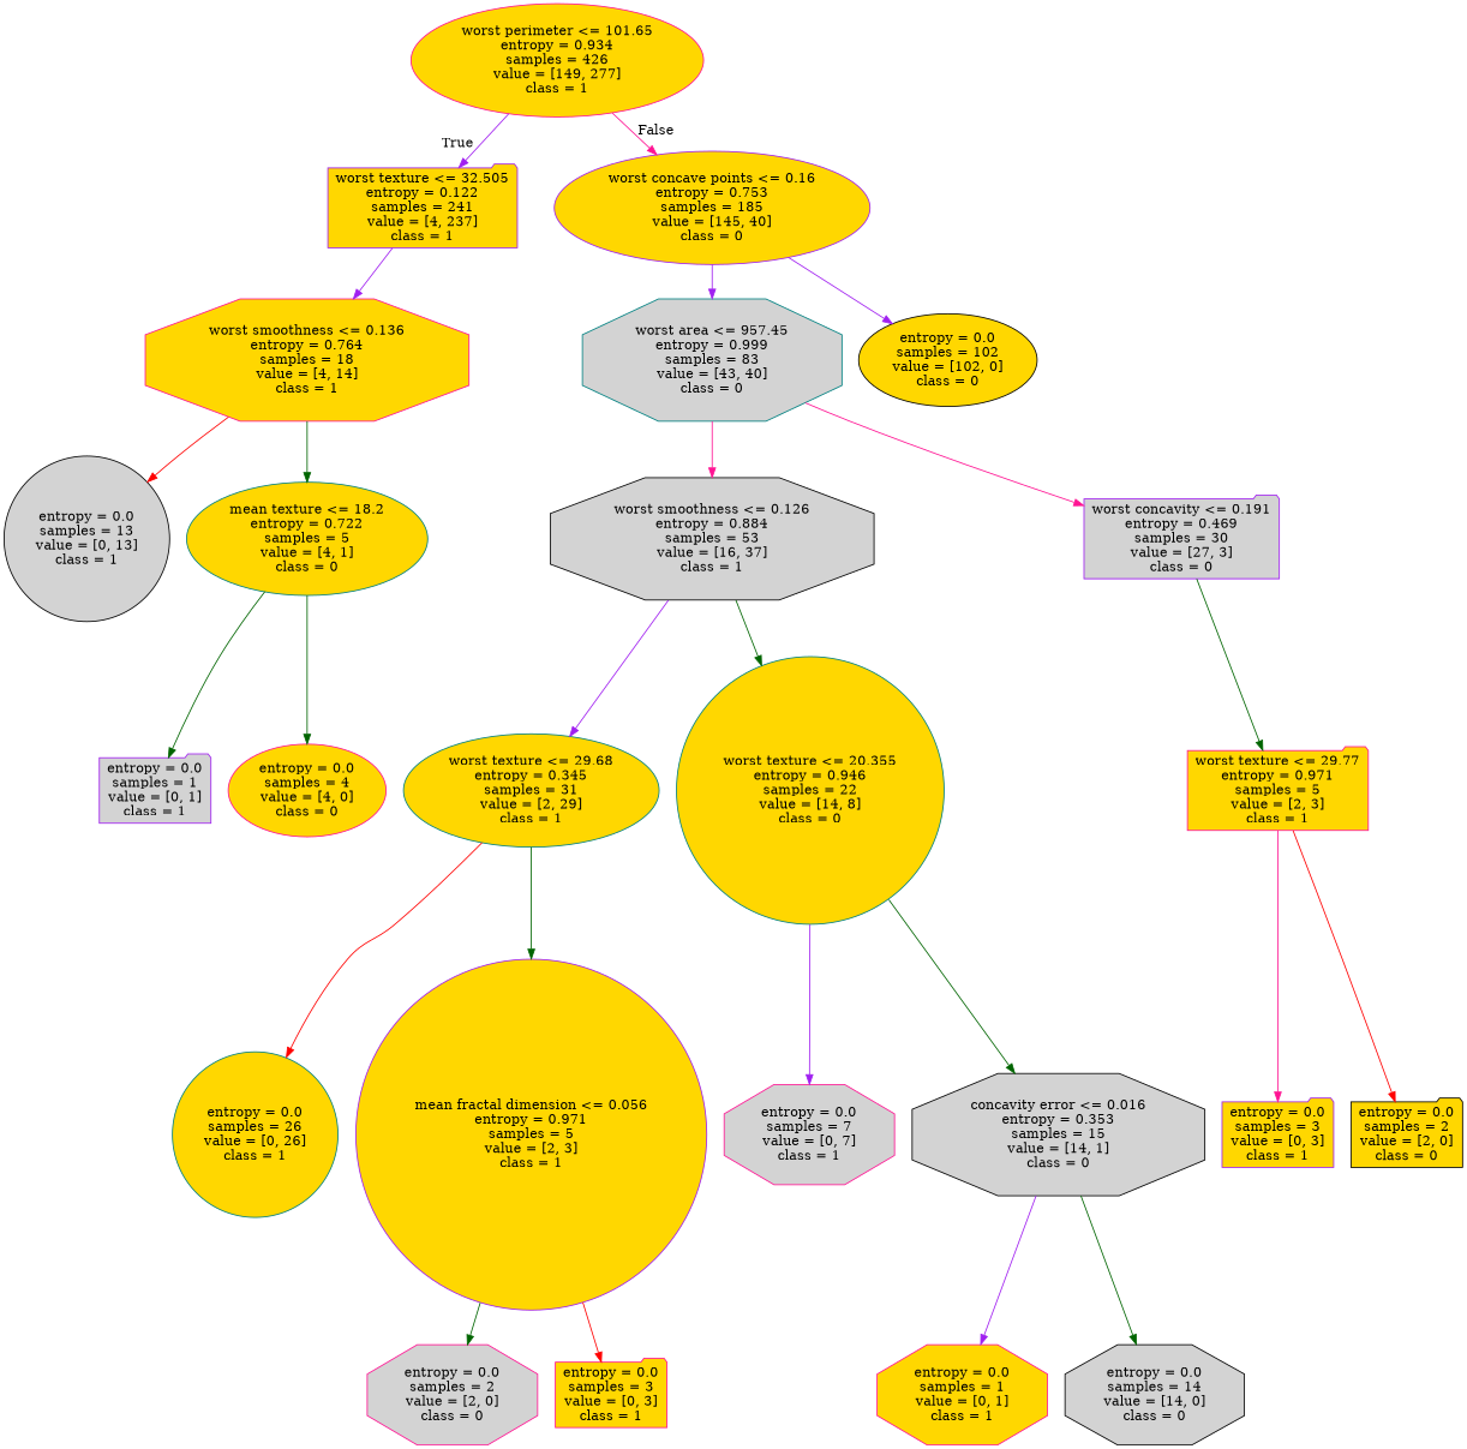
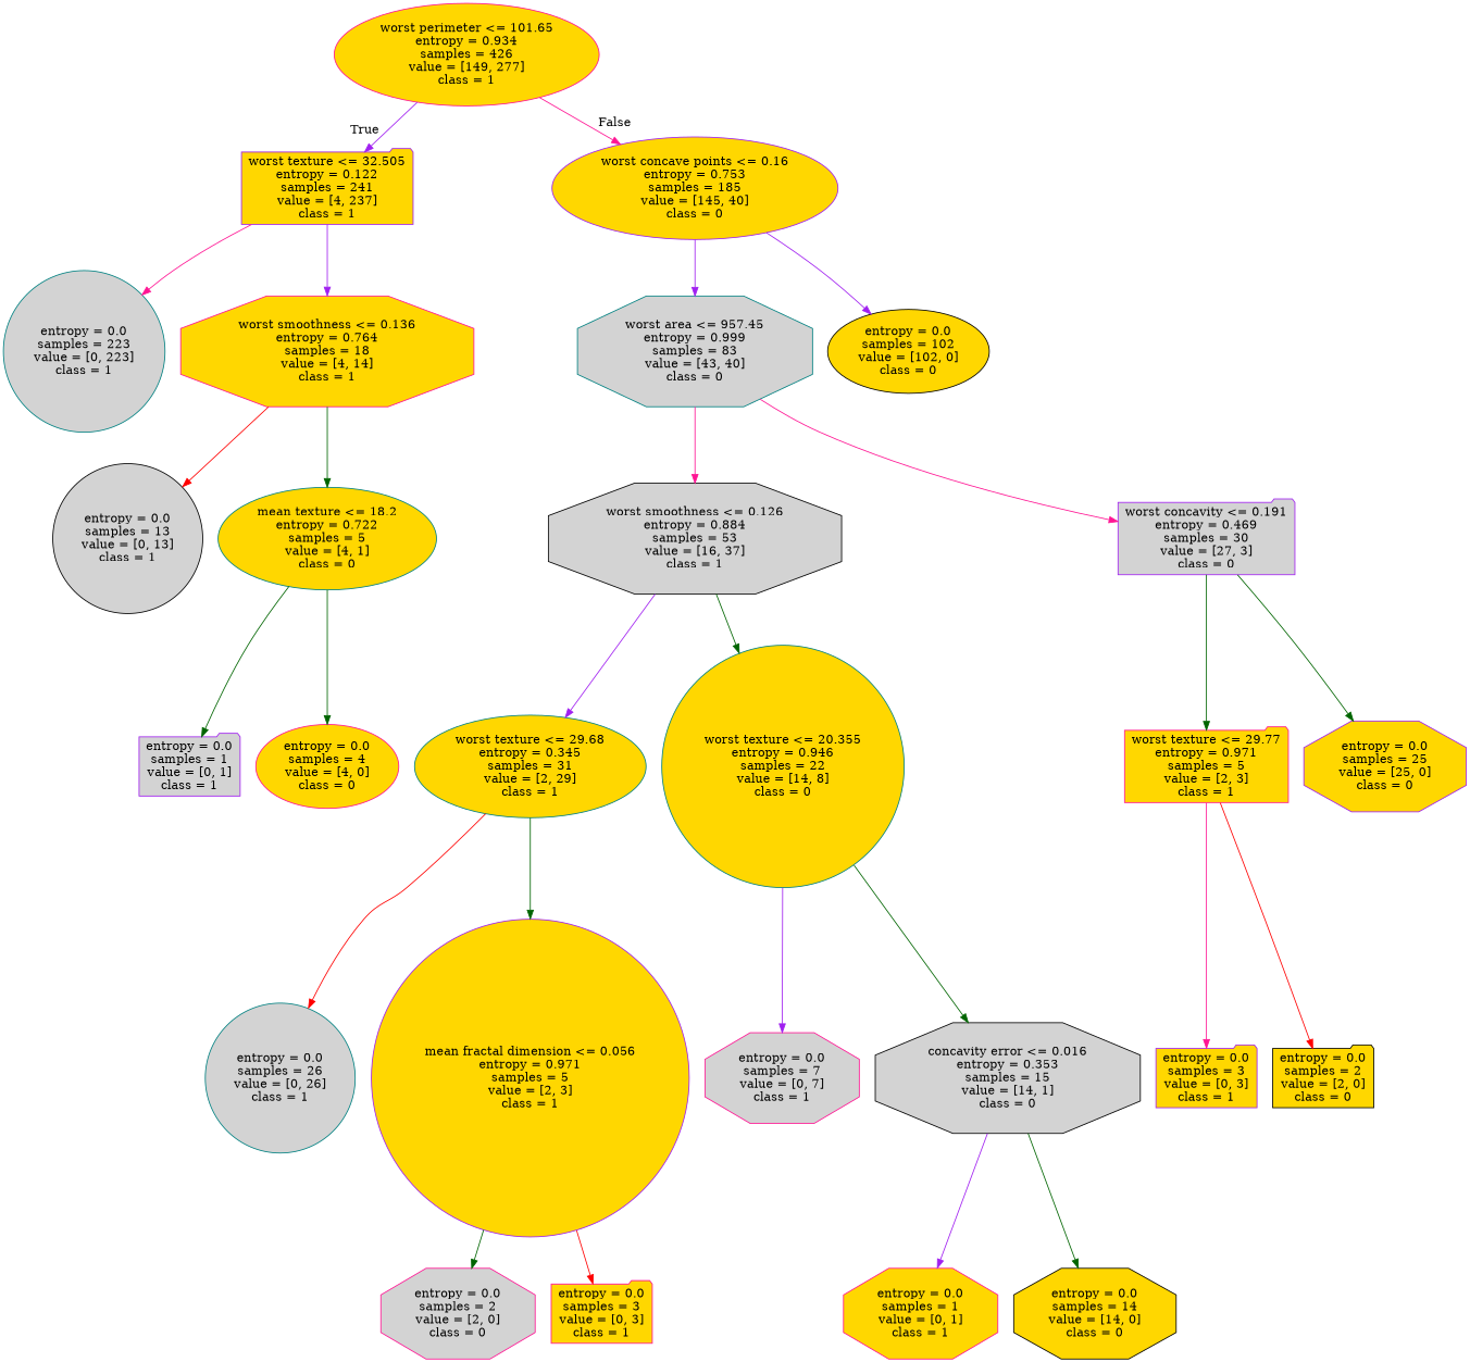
  digraph {
    node [color=deeppink fillcolor=gold shape=octagon style=filled]
    edge [color=darkgreen]
    n1 [label="worst perimeter <= 101.65\nentropy = 0.934\nsamples = 426\nvalue = [149, 277]\nclass = 1" shape=ellipse]
    n2 [color=purple label="worst texture <= 32.505\nentropy = 0.122\nsamples = 241\nvalue = [4, 237]\nclass = 1" shape=folder]
    n3 [color=purple label="worst concave points <= 0.16\nentropy = 0.753\nsamples = 185\nvalue = [145, 40]\nclass = 0" shape=ellipse]
+   n4 [color=teal fillcolor=lightgrey label="entropy = 0.0\nsamples = 223\nvalue = [0, 223]\nclass = 1" shape=circle]
    n5 [label="worst smoothness <= 0.136\nentropy = 0.764\nsamples = 18\nvalue = [4, 14]\nclass = 1"]
    n6 [color=teal fillcolor=lightgrey label="worst area <= 957.45\nentropy = 0.999\nsamples = 83\nvalue = [43, 40]\nclass = 0"]
    n7 [color=black label="entropy = 0.0\nsamples = 102\nvalue = [102, 0]\nclass = 0" shape=ellipse]
    n8 [color=black fillcolor=lightgrey label="entropy = 0.0\nsamples = 13\nvalue = [0, 13]\nclass = 1" shape=circle]
    n9 [color=teal label="mean texture <= 18.2\nentropy = 0.722\nsamples = 5\nvalue = [4, 1]\nclass = 0" shape=ellipse]
    n10 [color=purple fillcolor=lightgrey label="entropy = 0.0\nsamples = 1\nvalue = [0, 1]\nclass = 1" shape=folder]
    n11 [label="entropy = 0.0\nsamples = 4\nvalue = [4, 0]\nclass = 0" shape=ellipse]
    n12 [color=black fillcolor=lightgrey label="worst smoothness <= 0.126\nentropy = 0.884\nsamples = 53\nvalue = [16, 37]\nclass = 1"]
    n13 [color=purple fillcolor=lightgrey label="worst concavity <= 0.191\nentropy = 0.469\nsamples = 30\nvalue = [27, 3]\nclass = 0" shape=folder]
    n14 [color=teal label="worst texture <= 29.68\nentropy = 0.345\nsamples = 31\nvalue = [2, 29]\nclass = 1" shape=ellipse]
    n15 [color=teal label="worst texture <= 20.355\nentropy = 0.946\nsamples = 22\nvalue = [14, 8]\nclass = 0" shape=circle]
    n16 [label="worst texture <= 29.77\nentropy = 0.971\nsamples = 5\nvalue = [2, 3]\nclass = 1" shape=folder]
-   n18 [color=teal label="entropy = 0.0\nsamples = 26\nvalue = [0, 26]\nclass = 1" shape=circle]
+   n17 [color=purple label="entropy = 0.0\nsamples = 25\nvalue = [25, 0]\nclass = 0"]
+   n18 [color=teal fillcolor=lightgrey label="entropy = 0.0\nsamples = 26\nvalue = [0, 26]\nclass = 1" shape=circle]
    n19 [color=purple label="mean fractal dimension <= 0.056\nentropy = 0.971\nsamples = 5\nvalue = [2, 3]\nclass = 1" shape=circle]
    n20 [fillcolor=lightgrey label="entropy = 0.0\nsamples = 7\nvalue = [0, 7]\nclass = 1"]
    n21 [color=black fillcolor=lightgrey label="concavity error <= 0.016\nentropy = 0.353\nsamples = 15\nvalue = [14, 1]\nclass = 0"]
    n22 [fillcolor=lightgrey label="entropy = 0.0\nsamples = 2\nvalue = [2, 0]\nclass = 0"]
    n23 [label="entropy = 0.0\nsamples = 3\nvalue = [0, 3]\nclass = 1" shape=folder]
    n24 [label="entropy = 0.0\nsamples = 1\nvalue = [0, 1]\nclass = 1"]
-   n25 [color=black fillcolor=lightgrey label="entropy = 0.0\nsamples = 14\nvalue = [14, 0]\nclass = 0"]
+   n25 [color=black label="entropy = 0.0\nsamples = 14\nvalue = [14, 0]\nclass = 0"]
    n26 [color=purple label="entropy = 0.0\nsamples = 3\nvalue = [0, 3]\nclass = 1" shape=folder]
    n27 [color=black label="entropy = 0.0\nsamples = 2\nvalue = [2, 0]\nclass = 0" shape=folder]
    n1 -> n2 [color=purple headlabel=True labelangle=45 labeldistance=2.5]
    n1 -> n3 [color=deeppink headlabel=False labelangle=-45 labeldistance=2.5]
+   n2 -> n4 [color=deeppink]
    n2 -> n5 [color=purple]
    n3 -> n6 [color=purple]
    n3 -> n7 [color=purple]
    n5 -> n8 [color=red]
    n5 -> n9
    n6 -> n12 [color=deeppink]
    n6 -> n13 [color=deeppink]
    n9 -> n10
    n9 -> n11
    n12 -> n14 [color=purple]
    n12 -> n15
    n13 -> n16
+   n13 -> n17
    n14 -> n18 [color=red]
    n14 -> n19
    n15 -> n20 [color=purple]
    n15 -> n21
    n16 -> n26 [color=deeppink]
    n16 -> n27 [color=red]
    n19 -> n22
    n19 -> n23 [color=red]
    n21 -> n24 [color=purple]
    n21 -> n25
  }
